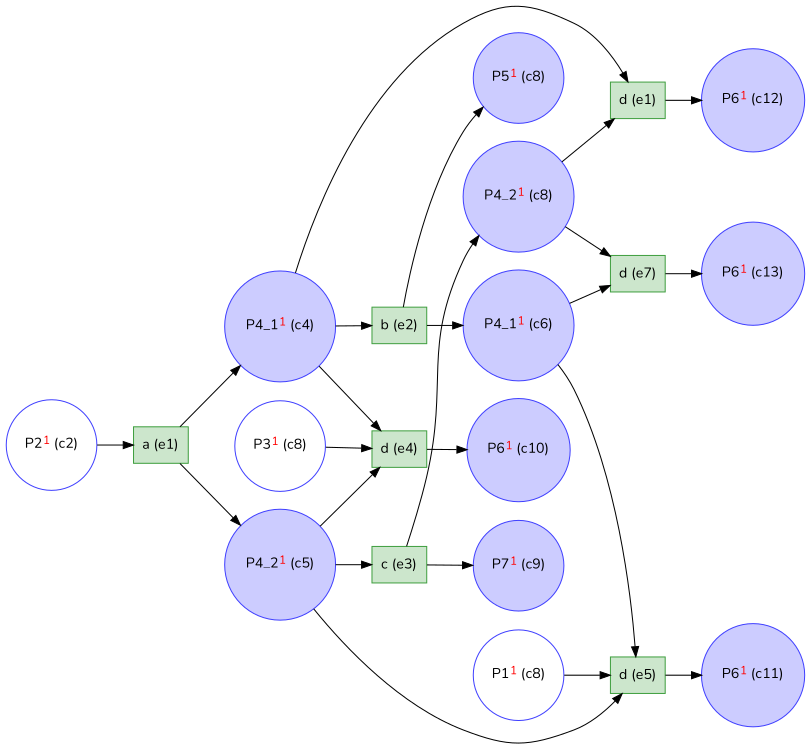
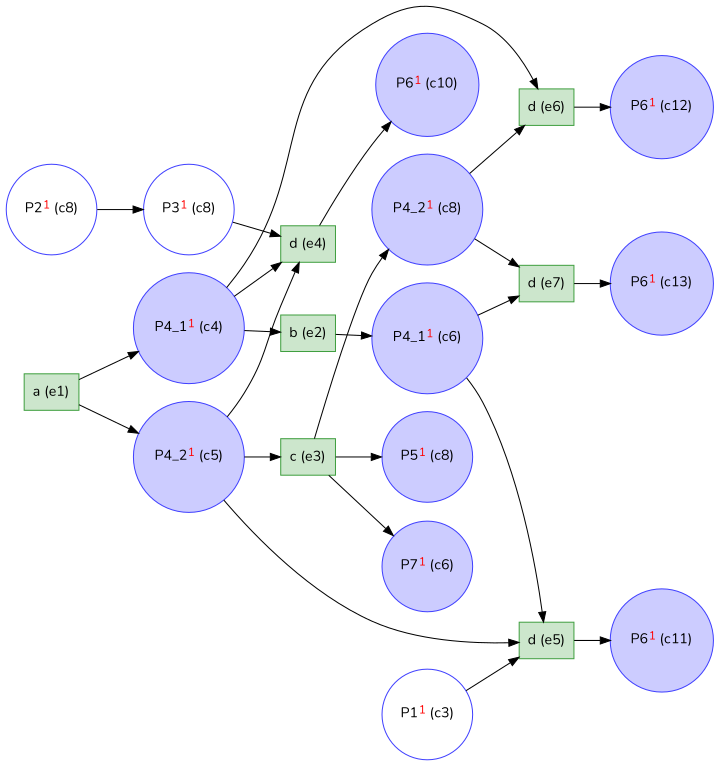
  digraph {
    fontname=Nunito
    rankdir=LR
    node [color="#4040ff" fillcolor="#ccccff" fontname=Nunito shape=circle style=filled]
    edge [fontname=Nunito]
    n1 [fillcolor=transparent label=<P3<FONT COLOR="red"><SUP>1</SUP></FONT>&nbsp;(c8)>]
    n2 [color="#409f40" fillcolor="#cce6cc" label="d (e4)" shape=box]
    n3 [color="#409f40" fillcolor="#cce6cc" label="c (e3)" shape=box]
    n4 [label=<P4_2<FONT COLOR="red"><SUP>1</SUP></FONT>&nbsp;(c8)>]
-   n5 [label=<P7<FONT COLOR="red"><SUP>1</SUP></FONT>&nbsp;(c9)>]
-   n6 [color="#409f40" fillcolor="#cce6cc" label="d (e1)" shape=box]
+   n5 [label=<P7<FONT COLOR="red"><SUP>1</SUP></FONT>&nbsp;(c6)>]
+   n6 [color="#409f40" fillcolor="#cce6cc" label="d (e6)" shape=box]
    n7 [color="#409f40" fillcolor="#cce6cc" label="d (e7)" shape=box]
-   n8 [fillcolor=transparent label=<P2<FONT COLOR="red"><SUP>1</SUP></FONT>&nbsp;(c2)>]
+   n8 [fillcolor=transparent label=<P2<FONT COLOR="red"><SUP>1</SUP></FONT>&nbsp;(c8)>]
    n9 [color="#409f40" fillcolor="#cce6cc" label="a (e1)" shape=box]
    n10 [label=<P4_1<FONT COLOR="red"><SUP>1</SUP></FONT>&nbsp;(c4)>]
    n11 [label=<P4_2<FONT COLOR="red"><SUP>1</SUP></FONT>&nbsp;(c5)>]
    n12 [color="#409f40" fillcolor="#cce6cc" label="b (e2)" shape=box]
    n13 [color="#409f40" fillcolor="#cce6cc" label="d (e5)" shape=box]
-   n14 [fillcolor=transparent label=<P1<FONT COLOR="red"><SUP>1</SUP></FONT>&nbsp;(c8)>]
+   n14 [fillcolor=transparent label=<P1<FONT COLOR="red"><SUP>1</SUP></FONT>&nbsp;(c3)>]
    n15 [label=<P4_1<FONT COLOR="red"><SUP>1</SUP></FONT>&nbsp;(c6)>]
    n16 [label=<P5<FONT COLOR="red"><SUP>1</SUP></FONT>&nbsp;(c8)>]
    n17 [label=<P6<FONT COLOR="red"><SUP>1</SUP></FONT>&nbsp;(c12)>]
    n18 [label=<P6<FONT COLOR="red"><SUP>1</SUP></FONT>&nbsp;(c10)>]
    n19 [label=<P6<FONT COLOR="red"><SUP>1</SUP></FONT>&nbsp;(c11)>]
    n20 [label=<P6<FONT COLOR="red"><SUP>1</SUP></FONT>&nbsp;(c13)>]
    n1 -> n2
    n2 -> n18
    n3 -> n4
    n3 -> n5
    n4 -> n6
    n4 -> n7
    n6 -> n17
    n7 -> n20
-   n8 -> n9
+   n8 -> n1
    n9 -> n10
    n9 -> n11
    n10 -> n2
    n10 -> n6
    n10 -> n12
    n11 -> n2
    n11 -> n3
    n11 -> n13
    n12 -> n15
-   n12 -> n16
+   n3 -> n16
    n13 -> n19
    n14 -> n13
    n15 -> n7
    n15 -> n13
  }
